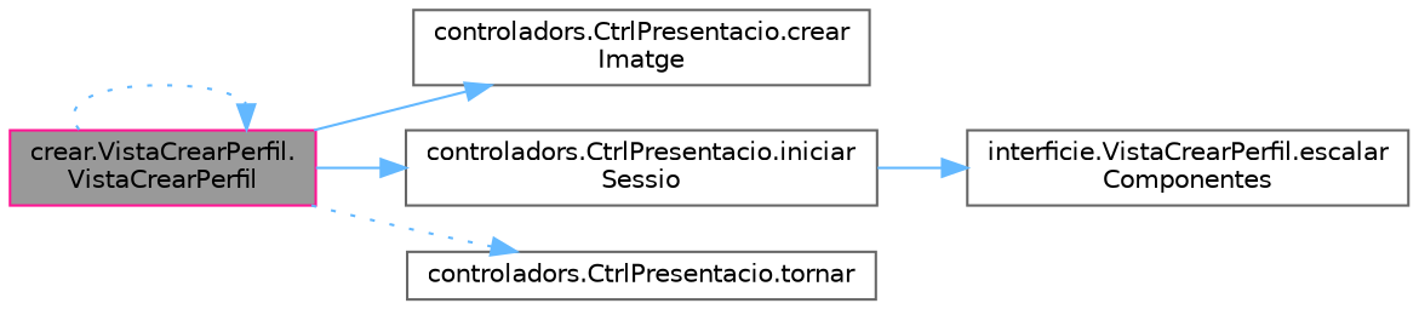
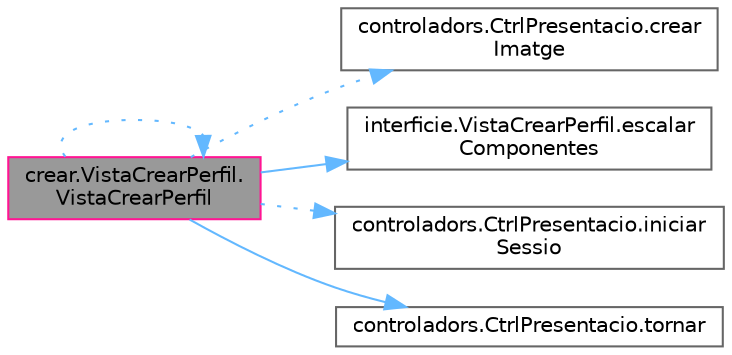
  digraph {
    rankdir=LR
    node [color=gray40 fillcolor=white fontname=Helvetica fontsize=10 shape=box style=filled]
    edge [color=steelblue1 fontname=Helvetica fontsize=10 labelfontname=Helvetica labelfontsize=10 style=solid]
    n1 [color=deeppink fillcolor=grey60 fontcolor=black height=0.2 label="crear.VistaCrearPerfil.\lVistaCrearPerfil" width=0.4]
    n2 [height=0.2 label="controladors.CtrlPresentacio.crear\lImatge" width=0.4]
    n3 [height=0.2 label="interficie.VistaCrearPerfil.escalar\lComponentes" width=0.4]
    n4 [height=0.2 label="controladors.CtrlPresentacio.iniciar\lSessio" width=0.4]
    n5 [height=0.2 label="controladors.CtrlPresentacio.tornar" width=0.4]
    n1 -> n1 [style=dotted]
-   n1 -> n2
-   n4 -> n3
-   n1 -> n4
-   n1 -> n5 [style=dotted]
+   n1 -> n2 [style=dotted]
+   n1 -> n3
+   n1 -> n4 [style=dotted]
+   n1 -> n5
  }
